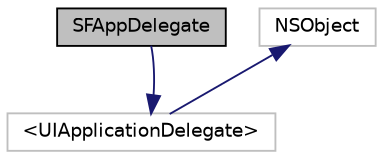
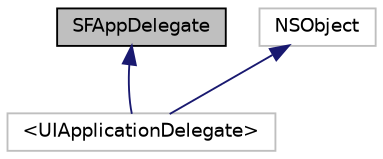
  digraph {
    node [color=grey75 fillcolor=white fontname=Helvetica fontsize=10 shape=record style=filled]
    edge [color=midnightblue dir=back fontname=Helvetica fontsize=10 labelfontname=Helvetica labelfontsize=10 style=solid]
    n1 [color=black fillcolor=grey75 fontcolor=black height=0.2 label=SFAppDelegate width=0.4]
    n2 [height=0.2 label=NSObject width=0.4]
    n3 [height=0.2 label="\<UIApplicationDelegate\>" width=0.4]
    n2 -> n3
-   n3 -> n1
+   n1 -> n3
  }
